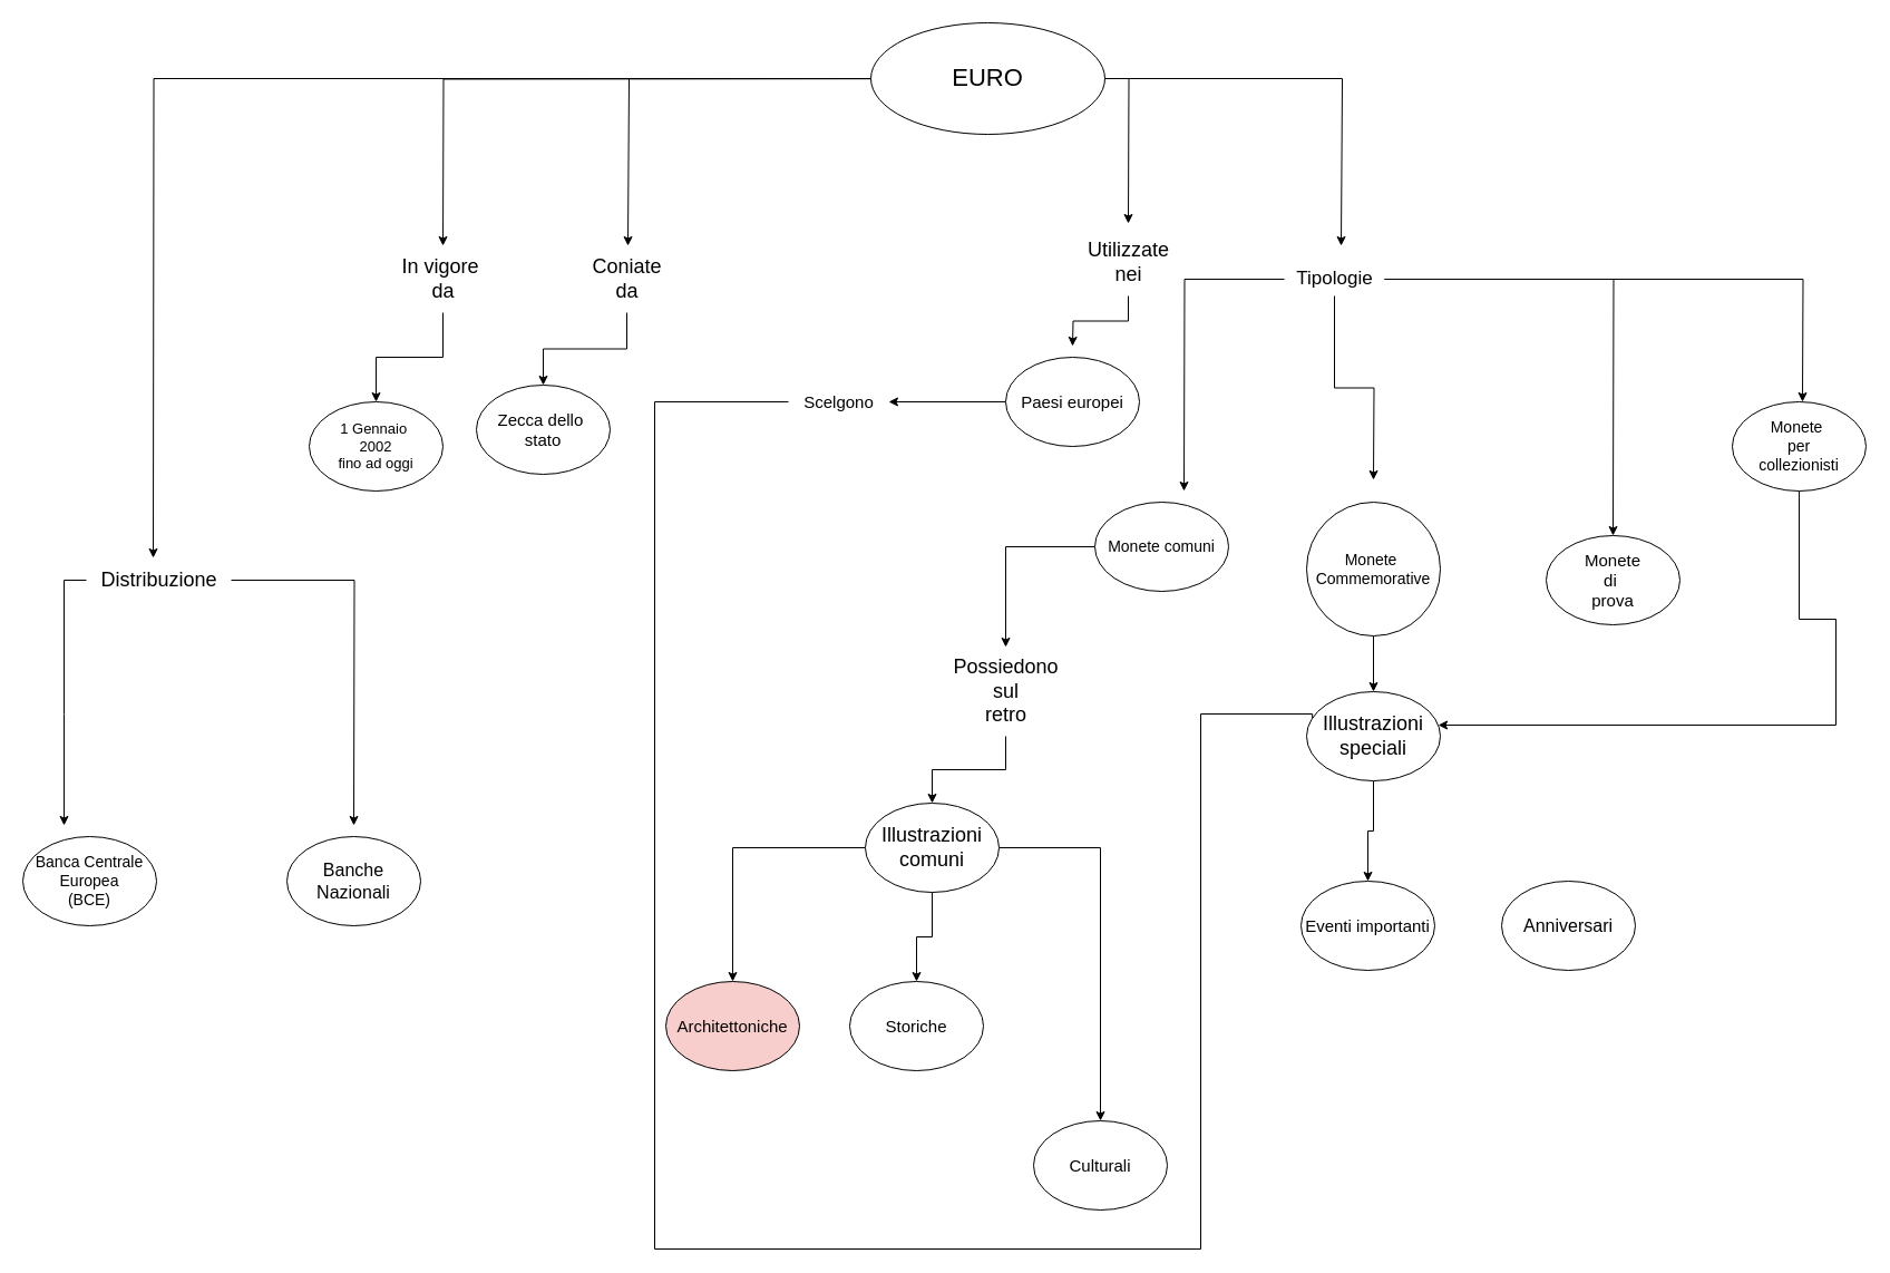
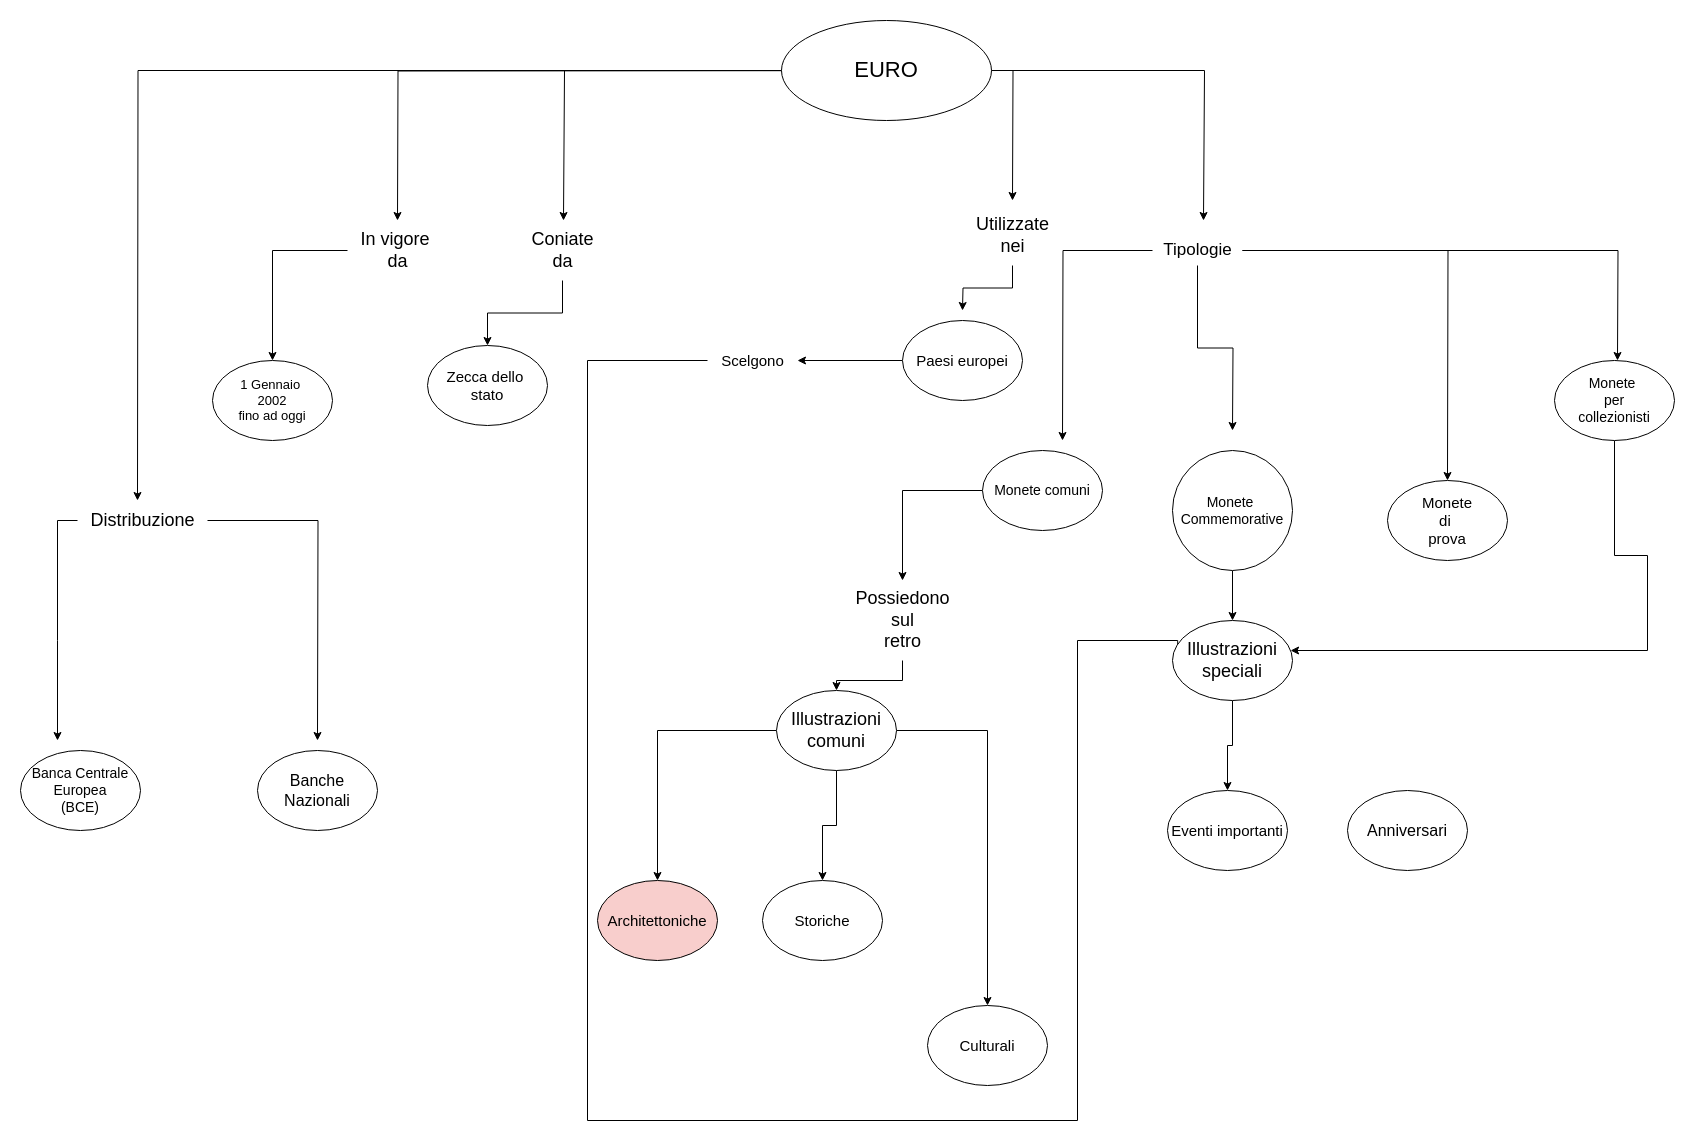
  <mxCell id="0" />
  <mxCell id="1" parent="0" />
  <mxCell id="2" style="edgeStyle=orthogonalEdgeStyle;rounded=0;orthogonalLoop=1;jettySize=auto;html=1;" edge="1" parent="1"><mxGeometry relative="1" as="geometry"><mxPoint x="397" y="220" as="targetPoint" /><mxPoint x="1013" y="70" as="sourcePoint" /></mxGeometry></mxCell>
  <mxCell id="3" style="edgeStyle=orthogonalEdgeStyle;rounded=0;orthogonalLoop=1;jettySize=auto;html=1;" edge="1" parent="1" source="7"><mxGeometry relative="1" as="geometry"><mxPoint x="1203" y="220" as="targetPoint" /><mxPoint x="1022" y="70" as="sourcePoint" /><Array as="points"><mxPoint x="1204" y="70" /></Array></mxGeometry></mxCell>
  <mxCell id="4" style="edgeStyle=orthogonalEdgeStyle;rounded=0;orthogonalLoop=1;jettySize=auto;html=1;" edge="1" parent="1" source="7"><mxGeometry relative="1" as="geometry"><mxPoint x="1012" y="200" as="targetPoint" /></mxGeometry></mxCell>
  <mxCell id="5" style="edgeStyle=orthogonalEdgeStyle;rounded=0;orthogonalLoop=1;jettySize=auto;html=1;" edge="1" parent="1"><mxGeometry relative="1" as="geometry"><mxPoint x="563" y="220" as="targetPoint" /><mxPoint x="962" y="70" as="sourcePoint" /><Array as="points"><mxPoint x="564" y="70" /><mxPoint x="564" y="220" /></Array></mxGeometry></mxCell>
  <mxCell id="6" style="edgeStyle=orthogonalEdgeStyle;rounded=0;orthogonalLoop=1;jettySize=auto;html=1;" edge="1" parent="1" source="7"><mxGeometry relative="1" as="geometry"><mxPoint x="137" y="500" as="targetPoint" /></mxGeometry></mxCell>
  <mxCell id="7" value="&lt;font style=&quot;font-size: 22px;&quot;&gt;EURO&lt;/font&gt;" style="ellipse;whiteSpace=wrap;html=1;" vertex="1" parent="1"><mxGeometry x="781" y="20" width="210" height="100" as="geometry" /></mxCell>
  <mxCell id="8" style="edgeStyle=orthogonalEdgeStyle;rounded=0;orthogonalLoop=1;jettySize=auto;html=1;" edge="1" parent="1" source="9"><mxGeometry relative="1" as="geometry"><mxPoint x="962" y="310" as="targetPoint" /></mxGeometry></mxCell>
  <mxCell id="9" value="&lt;font style=&quot;font-size: 18px;&quot;&gt;Utilizzate&lt;/font&gt;&lt;div&gt;&lt;font style=&quot;font-size: 18px;&quot;&gt;nei&lt;/font&gt;&lt;/div&gt;" style="text;html=1;align=center;verticalAlign=middle;resizable=0;points=[];autosize=1;strokeColor=none;fillColor=none;" vertex="1" parent="1"><mxGeometry x="962" y="205" width="100" height="60" as="geometry" /></mxCell>
  <mxCell id="10" style="edgeStyle=orthogonalEdgeStyle;rounded=0;orthogonalLoop=1;jettySize=auto;html=1;" edge="1" parent="1" source="14"><mxGeometry relative="1" as="geometry"><mxPoint x="1062" y="440" as="targetPoint" /></mxGeometry></mxCell>
  <mxCell id="11" style="edgeStyle=orthogonalEdgeStyle;rounded=0;orthogonalLoop=1;jettySize=auto;html=1;" edge="1" parent="1" source="14"><mxGeometry relative="1" as="geometry"><mxPoint x="1232" y="430" as="targetPoint" /></mxGeometry></mxCell>
  <mxCell id="12" style="edgeStyle=orthogonalEdgeStyle;rounded=0;orthogonalLoop=1;jettySize=auto;html=1;" edge="1" parent="1" source="14"><mxGeometry relative="1" as="geometry"><mxPoint x="1617" y="360" as="targetPoint" /></mxGeometry></mxCell>
  <mxCell id="13" style="edgeStyle=orthogonalEdgeStyle;rounded=0;orthogonalLoop=1;jettySize=auto;html=1;" edge="1" parent="1" source="14"><mxGeometry relative="1" as="geometry"><mxPoint x="1447" y="480" as="targetPoint" /></mxGeometry></mxCell>
  <mxCell id="14" value="&lt;font style=&quot;font-size: 17px;&quot;&gt;Tipologie&lt;/font&gt;" style="text;html=1;align=center;verticalAlign=middle;resizable=0;points=[];autosize=1;strokeColor=none;fillColor=none;" vertex="1" parent="1"><mxGeometry x="1152" y="235" width="90" height="30" as="geometry" /></mxCell>
  <mxCell id="15" style="edgeStyle=orthogonalEdgeStyle;rounded=0;orthogonalLoop=1;jettySize=auto;html=1;entryX=0.5;entryY=0;entryDx=0;entryDy=0;" edge="1" parent="1" source="16" target="20"><mxGeometry relative="1" as="geometry" /></mxCell>
  <mxCell id="16" value="&lt;font style=&quot;font-size: 18px;&quot;&gt;Coniate&lt;/font&gt;&lt;div&gt;&lt;font style=&quot;font-size: 18px;&quot;&gt;da&lt;/font&gt;&lt;/div&gt;" style="text;html=1;align=center;verticalAlign=middle;resizable=0;points=[];autosize=1;strokeColor=none;fillColor=none;" vertex="1" parent="1"><mxGeometry x="517" y="220" width="90" height="60" as="geometry" /></mxCell>
  <mxCell id="17" style="edgeStyle=orthogonalEdgeStyle;rounded=0;orthogonalLoop=1;jettySize=auto;html=1;entryX=0.5;entryY=0;entryDx=0;entryDy=0;" edge="1" parent="1" source="18" target="19"><mxGeometry relative="1" as="geometry" /></mxCell>
  <mxCell id="18" value="&lt;font style=&quot;font-size: 18px;&quot;&gt;In vigore&amp;nbsp;&lt;/font&gt;&lt;div&gt;&lt;font style=&quot;font-size: 18px;&quot;&gt;da&lt;/font&gt;&lt;/div&gt;" style="text;html=1;align=center;verticalAlign=middle;resizable=0;points=[];autosize=1;strokeColor=none;fillColor=none;" vertex="1" parent="1"><mxGeometry x="347" y="220" width="100" height="60" as="geometry" /></mxCell>
- <mxCell id="19" value="&lt;font style=&quot;font-size: 13px;&quot;&gt;1 Gennaio&amp;nbsp;&lt;/font&gt;&lt;div&gt;&lt;font style=&quot;font-size: 13px;&quot;&gt;2002&lt;/font&gt;&lt;/div&gt;&lt;div&gt;&lt;font style=&quot;font-size: 13px;&quot;&gt;fino ad oggi&lt;/font&gt;&lt;/div&gt;" style="ellipse;whiteSpace=wrap;html=1;" vertex="1" parent="1"><mxGeometry x="277" y="360" width="120" height="80" as="geometry" /></mxCell>
+ <mxCell id="19" value="&lt;font style=&quot;font-size: 13px;&quot;&gt;1 Gennaio&amp;nbsp;&lt;/font&gt;&lt;div&gt;&lt;font style=&quot;font-size: 13px;&quot;&gt;2002&lt;/font&gt;&lt;/div&gt;&lt;div&gt;&lt;font style=&quot;font-size: 13px;&quot;&gt;fino ad oggi&lt;/font&gt;&lt;/div&gt;" style="ellipse;whiteSpace=wrap;html=1;" vertex="1" parent="1"><mxGeometry x="212" y="360" width="120" height="80" as="geometry" /></mxCell>
  <mxCell id="20" value="&lt;font style=&quot;font-size: 15px;&quot;&gt;Zecca dello&amp;nbsp;&lt;/font&gt;&lt;div&gt;&lt;font style=&quot;font-size: 15px;&quot;&gt;stato&lt;/font&gt;&lt;/div&gt;" style="ellipse;whiteSpace=wrap;html=1;" vertex="1" parent="1"><mxGeometry x="427" y="345" width="120" height="80" as="geometry" /></mxCell>
  <mxCell id="21" style="edgeStyle=orthogonalEdgeStyle;rounded=0;orthogonalLoop=1;jettySize=auto;html=1;" edge="1" parent="1" source="22" target="38"><mxGeometry relative="1" as="geometry" /></mxCell>
  <mxCell id="22" value="&lt;font style=&quot;font-size: 15px;&quot;&gt;Paesi europei&lt;/font&gt;" style="ellipse;whiteSpace=wrap;html=1;" vertex="1" parent="1"><mxGeometry x="902" y="320" width="120" height="80" as="geometry" /></mxCell>
  <mxCell id="23" style="edgeStyle=orthogonalEdgeStyle;rounded=0;orthogonalLoop=1;jettySize=auto;html=1;" edge="1" parent="1" source="24" target="29"><mxGeometry relative="1" as="geometry" /></mxCell>
  <mxCell id="24" value="&lt;font style=&quot;font-size: 14px;&quot;&gt;Monete comuni&lt;/font&gt;" style="ellipse;whiteSpace=wrap;html=1;" vertex="1" parent="1"><mxGeometry x="982" y="450" width="120" height="80" as="geometry" /></mxCell>
  <mxCell id="25" style="edgeStyle=orthogonalEdgeStyle;rounded=0;orthogonalLoop=1;jettySize=auto;html=1;entryX=0.5;entryY=0;entryDx=0;entryDy=0;" edge="1" parent="1" source="26" target="44"><mxGeometry relative="1" as="geometry" /></mxCell>
  <mxCell id="26" value="&lt;font style=&quot;font-size: 14px;&quot;&gt;Monete&amp;nbsp;&lt;/font&gt;&lt;div&gt;&lt;font style=&quot;font-size: 14px;&quot;&gt;Commemorative&lt;/font&gt;&lt;/div&gt;" style="ellipse;whiteSpace=wrap;html=1;" vertex="1" parent="1"><mxGeometry x="1172" y="450" width="120" height="120" as="geometry" /></mxCell>
  <mxCell id="27" value="&lt;font style=&quot;font-size: 15px;&quot;&gt;Eventi importanti&lt;/font&gt;" style="ellipse;whiteSpace=wrap;html=1;" vertex="1" parent="1"><mxGeometry x="1167" y="790" width="120" height="80" as="geometry" /></mxCell>
  <mxCell id="28" style="edgeStyle=orthogonalEdgeStyle;rounded=0;orthogonalLoop=1;jettySize=auto;html=1;entryX=0.5;entryY=0;entryDx=0;entryDy=0;" edge="1" parent="1" source="29" target="33"><mxGeometry relative="1" as="geometry" /></mxCell>
  <mxCell id="29" value="&lt;font style=&quot;font-size: 18px;&quot;&gt;Possiedono&lt;/font&gt;&lt;div&gt;&lt;font style=&quot;font-size: 18px;&quot;&gt;sul&lt;/font&gt;&lt;/div&gt;&lt;div&gt;&lt;font style=&quot;font-size: 18px;&quot;&gt;retro&lt;/font&gt;&lt;/div&gt;" style="text;html=1;align=center;verticalAlign=middle;resizable=0;points=[];autosize=1;strokeColor=none;fillColor=none;" vertex="1" parent="1"><mxGeometry x="842" y="580" width="120" height="80" as="geometry" /></mxCell>
  <mxCell id="30" style="edgeStyle=orthogonalEdgeStyle;rounded=0;orthogonalLoop=1;jettySize=auto;html=1;entryX=0.5;entryY=0;entryDx=0;entryDy=0;" edge="1" parent="1" source="33" target="36"><mxGeometry relative="1" as="geometry" /></mxCell>
  <mxCell id="31" style="edgeStyle=orthogonalEdgeStyle;rounded=0;orthogonalLoop=1;jettySize=auto;html=1;" edge="1" parent="1" source="33" target="35"><mxGeometry relative="1" as="geometry" /></mxCell>
  <mxCell id="32" style="edgeStyle=orthogonalEdgeStyle;rounded=0;orthogonalLoop=1;jettySize=auto;html=1;entryX=0.5;entryY=0;entryDx=0;entryDy=0;" edge="1" parent="1" source="33" target="34"><mxGeometry relative="1" as="geometry" /></mxCell>
- <mxCell id="33" value="&lt;font style=&quot;font-size: 18px;&quot;&gt;Illustrazioni&lt;/font&gt;&lt;div&gt;&lt;span style=&quot;font-size: 18px;&quot;&gt;comuni&lt;/span&gt;&lt;/div&gt;" style="ellipse;whiteSpace=wrap;html=1;" vertex="1" parent="1"><mxGeometry x="776" y="720" width="120" height="80" as="geometry" /></mxCell>
+ <mxCell id="33" value="&lt;font style=&quot;font-size: 18px;&quot;&gt;Illustrazioni&lt;/font&gt;&lt;div&gt;&lt;span style=&quot;font-size: 18px;&quot;&gt;comuni&lt;/span&gt;&lt;/div&gt;" style="ellipse;whiteSpace=wrap;html=1;" vertex="1" parent="1"><mxGeometry x="776" y="690" width="120" height="80" as="geometry" /></mxCell>
  <mxCell id="34" value="&lt;font style=&quot;font-size: 15px;&quot;&gt;Architettoniche&lt;/font&gt;" style="ellipse;whiteSpace=wrap;html=1;fillColor=#f8cecc;" vertex="1" parent="1"><mxGeometry x="597" y="880" width="120" height="80" as="geometry" /></mxCell>
  <mxCell id="35" value="&lt;font style=&quot;font-size: 15px;&quot;&gt;Storiche&lt;/font&gt;" style="ellipse;whiteSpace=wrap;html=1;" vertex="1" parent="1"><mxGeometry x="762" y="880" width="120" height="80" as="geometry" /></mxCell>
  <mxCell id="36" value="&lt;font style=&quot;font-size: 15px;&quot;&gt;Culturali&lt;/font&gt;" style="ellipse;whiteSpace=wrap;html=1;" vertex="1" parent="1"><mxGeometry x="927" y="1005" width="120" height="80" as="geometry" /></mxCell>
  <mxCell id="37" style="edgeStyle=orthogonalEdgeStyle;rounded=0;orthogonalLoop=1;jettySize=auto;html=1;entryX=0.043;entryY=0.684;entryDx=0;entryDy=0;entryPerimeter=0;" edge="1" parent="1" source="38" target="44"><mxGeometry relative="1" as="geometry"><mxPoint x="1107" y="640" as="targetPoint" /><Array as="points"><mxPoint x="587" y="360" /><mxPoint x="587" y="1120" /><mxPoint x="1077" y="1120" /><mxPoint x="1077" y="640" /><mxPoint x="1177" y="640" /></Array></mxGeometry></mxCell>
  <mxCell id="38" value="&lt;font style=&quot;font-size: 15px;&quot;&gt;Scelgono&lt;/font&gt;" style="text;html=1;align=center;verticalAlign=middle;resizable=0;points=[];autosize=1;strokeColor=none;fillColor=none;" vertex="1" parent="1"><mxGeometry x="707" y="345" width="90" height="30" as="geometry" /></mxCell>
  <mxCell id="39" style="edgeStyle=orthogonalEdgeStyle;rounded=0;orthogonalLoop=1;jettySize=auto;html=1;" edge="1" parent="1" source="40" target="44"><mxGeometry relative="1" as="geometry"><mxPoint x="1614" y="670" as="targetPoint" /><Array as="points"><mxPoint x="1614" y="555" /><mxPoint x="1647" y="555" /><mxPoint x="1647" y="650" /></Array></mxGeometry></mxCell>
  <mxCell id="40" value="&lt;font style=&quot;font-size: 14px;&quot;&gt;Monete&amp;nbsp;&lt;/font&gt;&lt;div&gt;&lt;font style=&quot;font-size: 14px;&quot;&gt;per&lt;/font&gt;&lt;/div&gt;&lt;div&gt;&lt;font style=&quot;font-size: 14px;&quot;&gt;collezionisti&lt;/font&gt;&lt;/div&gt;" style="ellipse;whiteSpace=wrap;html=1;" vertex="1" parent="1"><mxGeometry x="1554" y="360" width="120" height="80" as="geometry" /></mxCell>
  <mxCell id="41" value="&lt;font style=&quot;font-size: 15px;&quot;&gt;Monete&lt;/font&gt;&lt;div&gt;&lt;font style=&quot;font-size: 15px;&quot;&gt;di&amp;nbsp;&lt;/font&gt;&lt;/div&gt;&lt;div&gt;&lt;font style=&quot;font-size: 15px;&quot;&gt;prova&lt;/font&gt;&lt;/div&gt;" style="ellipse;whiteSpace=wrap;html=1;" vertex="1" parent="1"><mxGeometry x="1387" y="480" width="120" height="80" as="geometry" /></mxCell>
  <mxCell id="42" value="&lt;font style=&quot;font-size: 16px;&quot;&gt;Anniversari&lt;/font&gt;" style="ellipse;whiteSpace=wrap;html=1;" vertex="1" parent="1"><mxGeometry x="1347" y="790" width="120" height="80" as="geometry" /></mxCell>
  <mxCell id="43" style="edgeStyle=orthogonalEdgeStyle;rounded=0;orthogonalLoop=1;jettySize=auto;html=1;" edge="1" parent="1" source="44" target="27"><mxGeometry relative="1" as="geometry" /></mxCell>
  <mxCell id="44" value="&lt;font style=&quot;font-size: 18px;&quot;&gt;Illustrazioni&lt;/font&gt;&lt;div&gt;&lt;font style=&quot;font-size: 18px;&quot;&gt;speciali&lt;/font&gt;&lt;/div&gt;" style="ellipse;whiteSpace=wrap;html=1;" vertex="1" parent="1"><mxGeometry x="1172" y="620" width="120" height="80" as="geometry" /></mxCell>
  <mxCell id="45" style="edgeStyle=orthogonalEdgeStyle;rounded=0;orthogonalLoop=1;jettySize=auto;html=1;" edge="1" parent="1" source="47"><mxGeometry relative="1" as="geometry"><mxPoint x="57" y="740" as="targetPoint" /></mxGeometry></mxCell>
  <mxCell id="46" style="edgeStyle=orthogonalEdgeStyle;rounded=0;orthogonalLoop=1;jettySize=auto;html=1;" edge="1" parent="1" source="47"><mxGeometry relative="1" as="geometry"><mxPoint x="317" y="740" as="targetPoint" /></mxGeometry></mxCell>
  <mxCell id="47" value="&lt;font style=&quot;font-size: 18px;&quot;&gt;Distribuzione&lt;/font&gt;" style="text;html=1;align=center;verticalAlign=middle;resizable=0;points=[];autosize=1;strokeColor=none;fillColor=none;" vertex="1" parent="1"><mxGeometry x="77" y="500" width="130" height="40" as="geometry" /></mxCell>
  <mxCell id="48" value="&lt;font style=&quot;font-size: 14px;&quot;&gt;Banca Centrale&lt;/font&gt;&lt;div&gt;&lt;font style=&quot;font-size: 14px;&quot;&gt;Europea&lt;/font&gt;&lt;/div&gt;&lt;div&gt;&lt;font style=&quot;font-size: 14px;&quot;&gt;(BCE)&lt;/font&gt;&lt;/div&gt;" style="ellipse;whiteSpace=wrap;html=1;" vertex="1" parent="1"><mxGeometry x="20" y="750" width="120" height="80" as="geometry" /></mxCell>
  <mxCell id="49" value="&lt;font style=&quot;font-size: 16px;&quot;&gt;Banche Nazionali&lt;/font&gt;" style="ellipse;whiteSpace=wrap;html=1;" vertex="1" parent="1"><mxGeometry x="257" y="750" width="120" height="80" as="geometry" /></mxCell>
